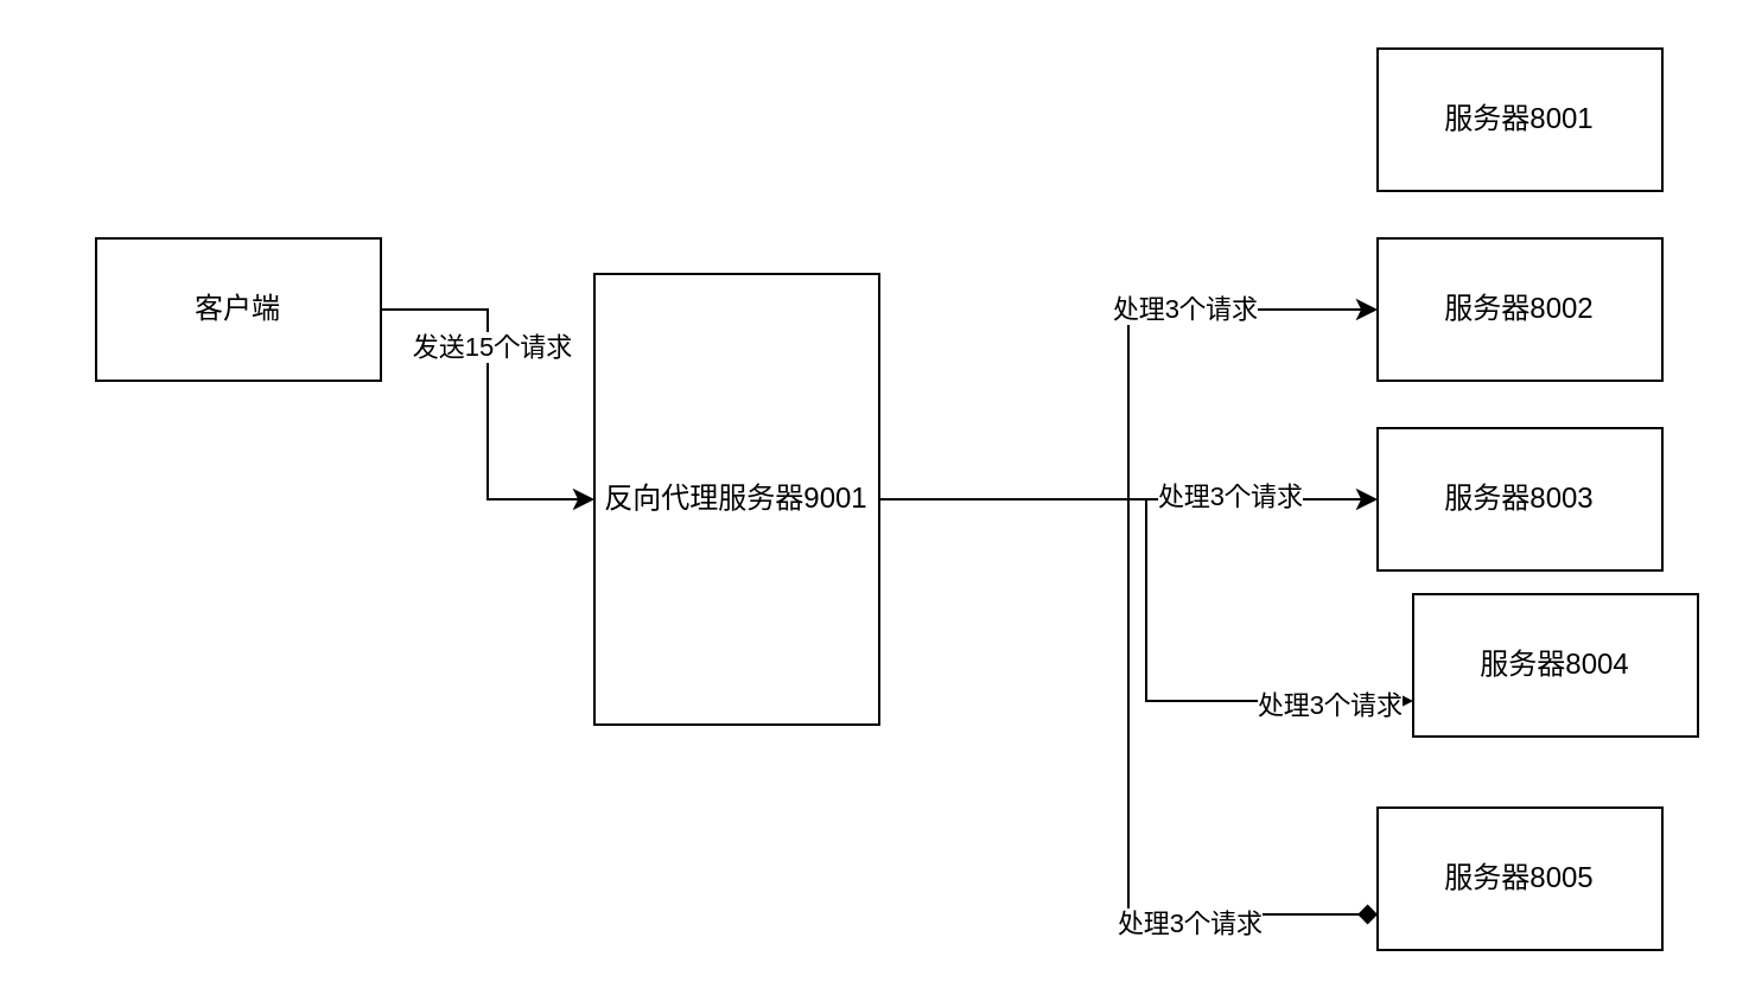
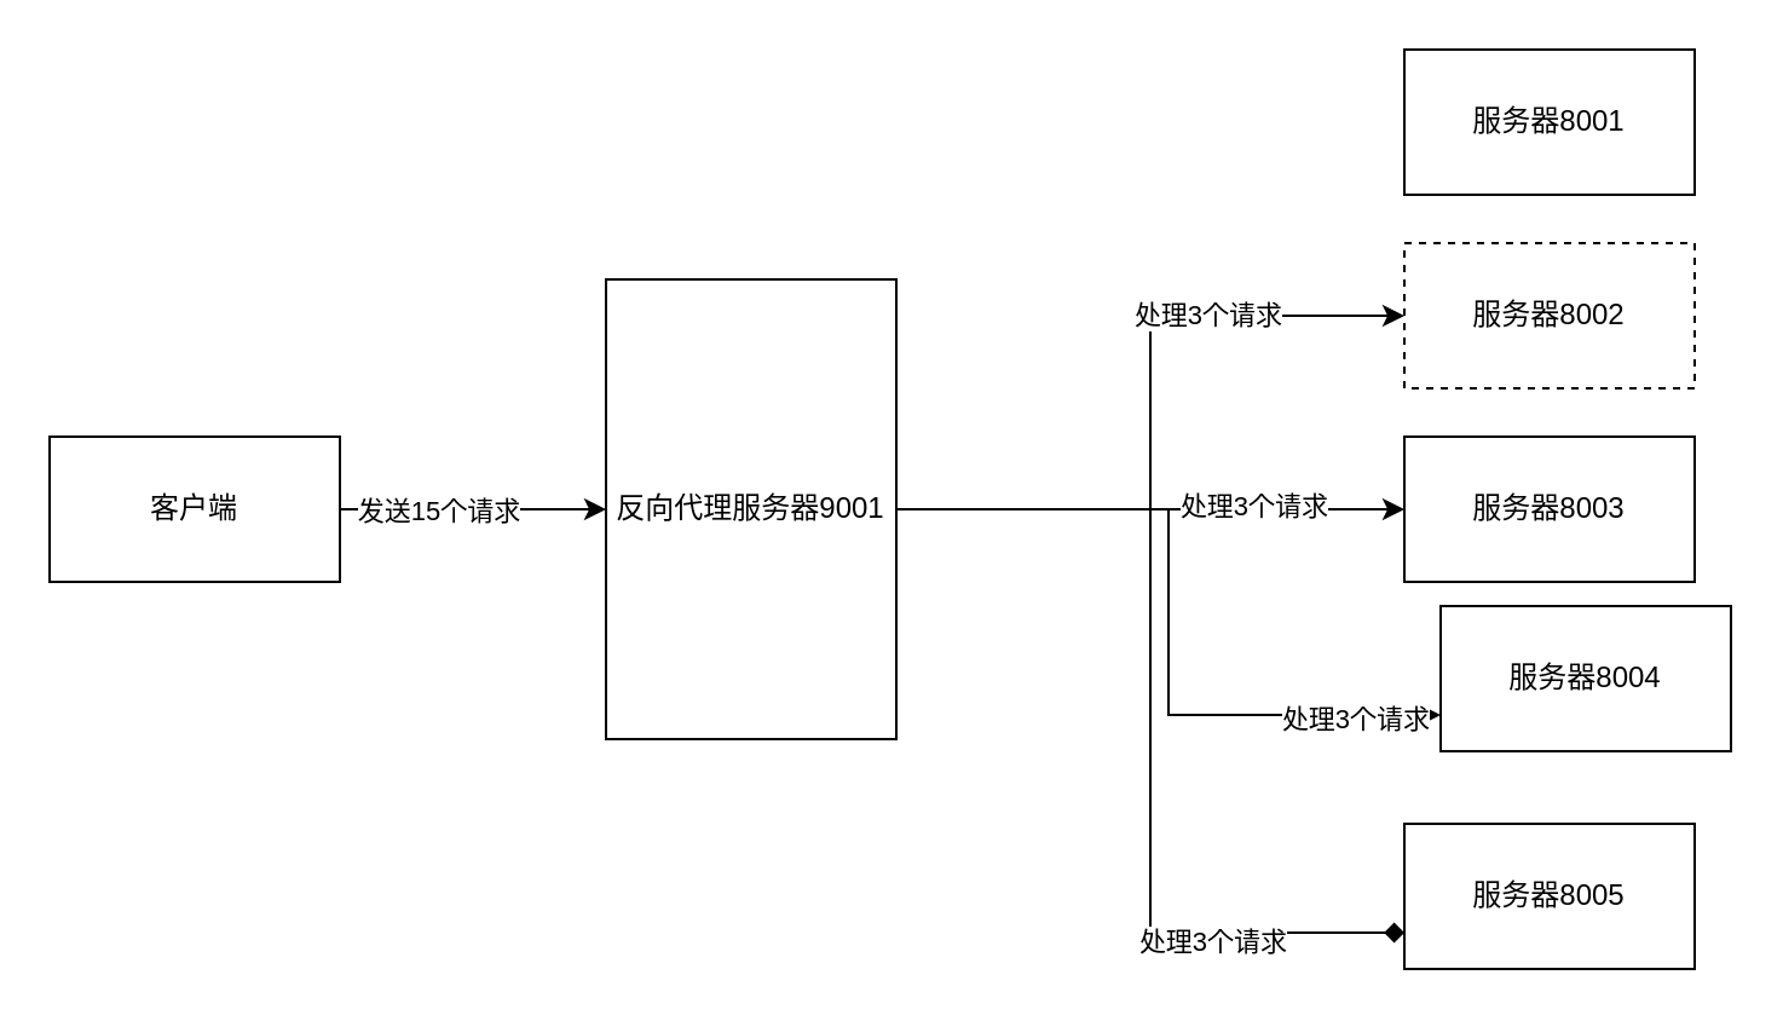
  <mxCell id="0" />
  <mxCell id="1" parent="0" />
  <mxCell id="2" style="edgeStyle=orthogonalEdgeStyle;rounded=0;orthogonalLoop=1;jettySize=auto;html=1;entryX=0;entryY=0.5;entryDx=0;entryDy=0;" edge="1" parent="1" source="4" target="18"><mxGeometry relative="1" as="geometry" /></mxCell>
  <mxCell id="3" value="发送15个请求" style="edgeLabel;html=1;align=center;verticalAlign=middle;resizable=0;points=[];" vertex="1" connectable="0" parent="2"><mxGeometry x="-0.299" relative="1" as="geometry"><mxPoint x="1" as="offset" /></mxGeometry></mxCell>
- <mxCell id="4" value="客户端" style="rounded=0;whiteSpace=wrap;html=1;" vertex="1" parent="1"><mxGeometry x="40" y="100" width="120" height="60" as="geometry" /></mxCell>
+ <mxCell id="4" value="客户端" style="rounded=0;whiteSpace=wrap;html=1;" vertex="1" parent="1"><mxGeometry x="20" y="180" width="120" height="60" as="geometry" /></mxCell>
  <mxCell id="5" value="服务器8003" style="rounded=0;whiteSpace=wrap;html=1;" vertex="1" parent="1"><mxGeometry x="580" y="180" width="120" height="60" as="geometry" /></mxCell>
- <mxCell id="6" value="服务器8002" style="rounded=0;whiteSpace=wrap;html=1;" vertex="1" parent="1"><mxGeometry x="580" y="100" width="120" height="60" as="geometry" /></mxCell>
+ <mxCell id="6" value="服务器8002" style="rounded=0;whiteSpace=wrap;html=1;dashed=1;" vertex="1" parent="1"><mxGeometry x="580" y="100" width="120" height="60" as="geometry" /></mxCell>
  <mxCell id="7" value="服务器8005" style="rounded=0;whiteSpace=wrap;html=1;" vertex="1" parent="1"><mxGeometry x="580" y="340" width="120" height="60" as="geometry" /></mxCell>
  <mxCell id="8" value="服务器8001" style="rounded=0;whiteSpace=wrap;html=1;" vertex="1" parent="1"><mxGeometry x="580" y="20" width="120" height="60" as="geometry" /></mxCell>
  <mxCell id="9" value="服务器8004" style="rounded=0;whiteSpace=wrap;html=1;" vertex="1" parent="1"><mxGeometry x="595" y="250" width="120" height="60" as="geometry" /></mxCell>
  <mxCell id="10" style="edgeStyle=orthogonalEdgeStyle;rounded=0;orthogonalLoop=1;jettySize=auto;html=1;entryX=0;entryY=0.5;entryDx=0;entryDy=0;" edge="1" parent="1" source="18" target="6"><mxGeometry relative="1" as="geometry" /></mxCell>
  <mxCell id="11" value="处理3个请求" style="edgeLabel;html=1;align=center;verticalAlign=middle;resizable=0;points=[];" vertex="1" connectable="0" parent="10"><mxGeometry x="0.433" y="1" relative="1" as="geometry"><mxPoint as="offset" /></mxGeometry></mxCell>
  <mxCell id="12" style="edgeStyle=orthogonalEdgeStyle;rounded=0;orthogonalLoop=1;jettySize=auto;html=1;entryX=0;entryY=0.5;entryDx=0;entryDy=0;" edge="1" parent="1" source="18" target="5"><mxGeometry relative="1" as="geometry" /></mxCell>
  <mxCell id="13" value="处理3个请求" style="edgeLabel;html=1;align=center;verticalAlign=middle;resizable=0;points=[];" vertex="1" connectable="0" parent="12"><mxGeometry x="0.398" y="2" relative="1" as="geometry"><mxPoint as="offset" /></mxGeometry></mxCell>
  <mxCell id="14" style="edgeStyle=orthogonalEdgeStyle;rounded=0;orthogonalLoop=1;jettySize=auto;html=1;entryX=0;entryY=0.75;entryDx=0;entryDy=0;" edge="1" parent="1" source="18" target="9"><mxGeometry relative="1" as="geometry" /></mxCell>
  <mxCell id="15" value="处理3个请求" style="edgeLabel;html=1;align=center;verticalAlign=middle;resizable=0;points=[];" vertex="1" connectable="0" parent="14"><mxGeometry x="0.769" y="-1" relative="1" as="geometry"><mxPoint as="offset" /></mxGeometry></mxCell>
  <mxCell id="16" style="edgeStyle=orthogonalEdgeStyle;rounded=0;orthogonalLoop=1;jettySize=auto;html=1;entryX=0;entryY=0.75;entryDx=0;entryDy=0;endArrow=diamond;" edge="1" parent="1" source="18" target="7"><mxGeometry relative="1" as="geometry" /></mxCell>
  <mxCell id="17" value="处理3个请求" style="edgeLabel;html=1;align=center;verticalAlign=middle;resizable=0;points=[];" vertex="1" connectable="0" parent="16"><mxGeometry x="0.583" y="-3" relative="1" as="geometry"><mxPoint as="offset" /></mxGeometry></mxCell>
  <mxCell id="18" value="反向代理服务器9001" style="rounded=0;whiteSpace=wrap;html=1;" vertex="1" parent="1"><mxGeometry x="250" y="115" width="120" height="190" as="geometry" /></mxCell>
